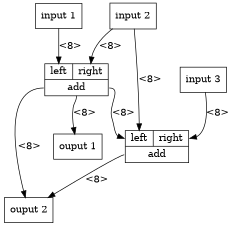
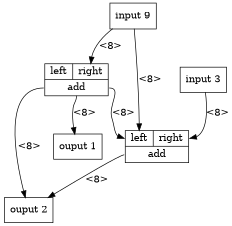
  digraph {
    node [d=11 l=5 od=100 shape=record w=0]
    edge [tailport=out]
-   n1 [label="input 1"]
    n2 [debug="19 1" l=2 label="{{<left> left | <right> right} | <out> add}" od=10 w=8]
    n3 [debug="19 1" l=2 label="{{<left> left | <right> right} | <out> add}" od=10 w=8]
    n4 [label="ouput 1"]
    n5 [label="ouput 2"]
-   n6 [label="input 2"]
+   n6 [label="input 9"]
    n7 [label="input 3"]
-   n1 -> n2 [headport=left label="<8>"]
    n2 -> n3 [headport=left label="<8>"]
    n2 -> n4 [label="<8>"]
    n2 -> n5 [label="<8>"]
    n3 -> n5 [label="<8>"]
    n6 -> n2 [headport=right label="<8>"]
    n6 -> n3 [headport=left label="<8>"]
    n7 -> n3 [headport=right label="<8>"]
  }
